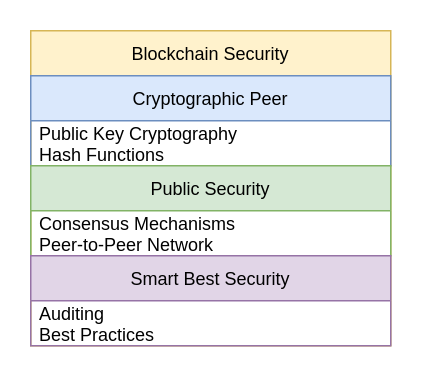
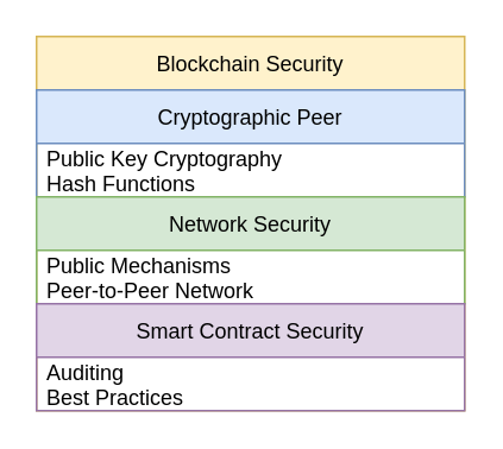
  <mxCell id="0" />
  <mxCell id="1" parent="0" />
  <mxCell id="2" value="Blockchain Security" style="swimlane;fontStyle=0;childLayout=stackLayout;horizontal=1;startSize=30;horizontalStack=0;resizeParent=1;resizeParentMax=0;resizeLast=0;collapsible=1;marginBottom=0;fillColor=#fff2cc;strokeColor=#d6b656;" vertex="1" parent="1"><mxGeometry x="20" y="20" width="240" height="210" as="geometry" /></mxCell>
  <mxCell id="3" value="Cryptographic Peer" style="swimlane;fontStyle=0;childLayout=stackLayout;horizontal=1;startSize=30;horizontalStack=0;resizeParent=1;resizeParentMax=0;resizeLast=0;collapsible=1;marginBottom=0;fillColor=#dae8fc;strokeColor=#6c8ebf;" vertex="1" parent="2"><mxGeometry y="30" width="240" height="60" as="geometry" /></mxCell>
  <mxCell id="4" value="Public Key Cryptography&#10;Hash Functions" style="text;strokeColor=none;fillColor=none;align=left;verticalAlign=middle;spacingLeft=4;spacingRight=4;overflow=hidden;points=[[0,0.5],[1,0.5]];portConstraint=eastwest;rotatable=0;" vertex="1" parent="3"><mxGeometry y="30" width="240" height="30" as="geometry" /></mxCell>
- <mxCell id="5" value="Public Security" style="swimlane;fontStyle=0;childLayout=stackLayout;horizontal=1;startSize=30;horizontalStack=0;resizeParent=1;resizeParentMax=0;resizeLast=0;collapsible=1;marginBottom=0;fillColor=#d5e8d4;strokeColor=#82b366;" vertex="1" parent="2"><mxGeometry y="90" width="240" height="60" as="geometry" /></mxCell>
- <mxCell id="6" value="Consensus Mechanisms&#10;Peer-to-Peer Network" style="text;strokeColor=none;fillColor=none;align=left;verticalAlign=middle;spacingLeft=4;spacingRight=4;overflow=hidden;points=[[0,0.5],[1,0.5]];portConstraint=eastwest;rotatable=0;" vertex="1" parent="5"><mxGeometry y="30" width="240" height="30" as="geometry" /></mxCell>
- <mxCell id="7" value="Smart Best Security" style="swimlane;fontStyle=0;childLayout=stackLayout;horizontal=1;startSize=30;horizontalStack=0;resizeParent=1;resizeParentMax=0;resizeLast=0;collapsible=1;marginBottom=0;fillColor=#e1d5e7;strokeColor=#9673a6;" vertex="1" parent="2"><mxGeometry y="150" width="240" height="60" as="geometry" /></mxCell>
+ <mxCell id="5" value="Network Security" style="swimlane;fontStyle=0;childLayout=stackLayout;horizontal=1;startSize=30;horizontalStack=0;resizeParent=1;resizeParentMax=0;resizeLast=0;collapsible=1;marginBottom=0;fillColor=#d5e8d4;strokeColor=#82b366;" vertex="1" parent="2"><mxGeometry y="90" width="240" height="60" as="geometry" /></mxCell>
+ <mxCell id="6" value="Public Mechanisms&#10;Peer-to-Peer Network" style="text;strokeColor=none;fillColor=none;align=left;verticalAlign=middle;spacingLeft=4;spacingRight=4;overflow=hidden;points=[[0,0.5],[1,0.5]];portConstraint=eastwest;rotatable=0;" vertex="1" parent="5"><mxGeometry y="30" width="240" height="30" as="geometry" /></mxCell>
+ <mxCell id="7" value="Smart Contract Security" style="swimlane;fontStyle=0;childLayout=stackLayout;horizontal=1;startSize=30;horizontalStack=0;resizeParent=1;resizeParentMax=0;resizeLast=0;collapsible=1;marginBottom=0;fillColor=#e1d5e7;strokeColor=#9673a6;" vertex="1" parent="2"><mxGeometry y="150" width="240" height="60" as="geometry" /></mxCell>
  <mxCell id="8" value="Auditing&#10;Best Practices" style="text;strokeColor=none;fillColor=none;align=left;verticalAlign=middle;spacingLeft=4;spacingRight=4;overflow=hidden;points=[[0,0.5],[1,0.5]];portConstraint=eastwest;rotatable=0;" vertex="1" parent="7"><mxGeometry y="30" width="240" height="30" as="geometry" /></mxCell>
